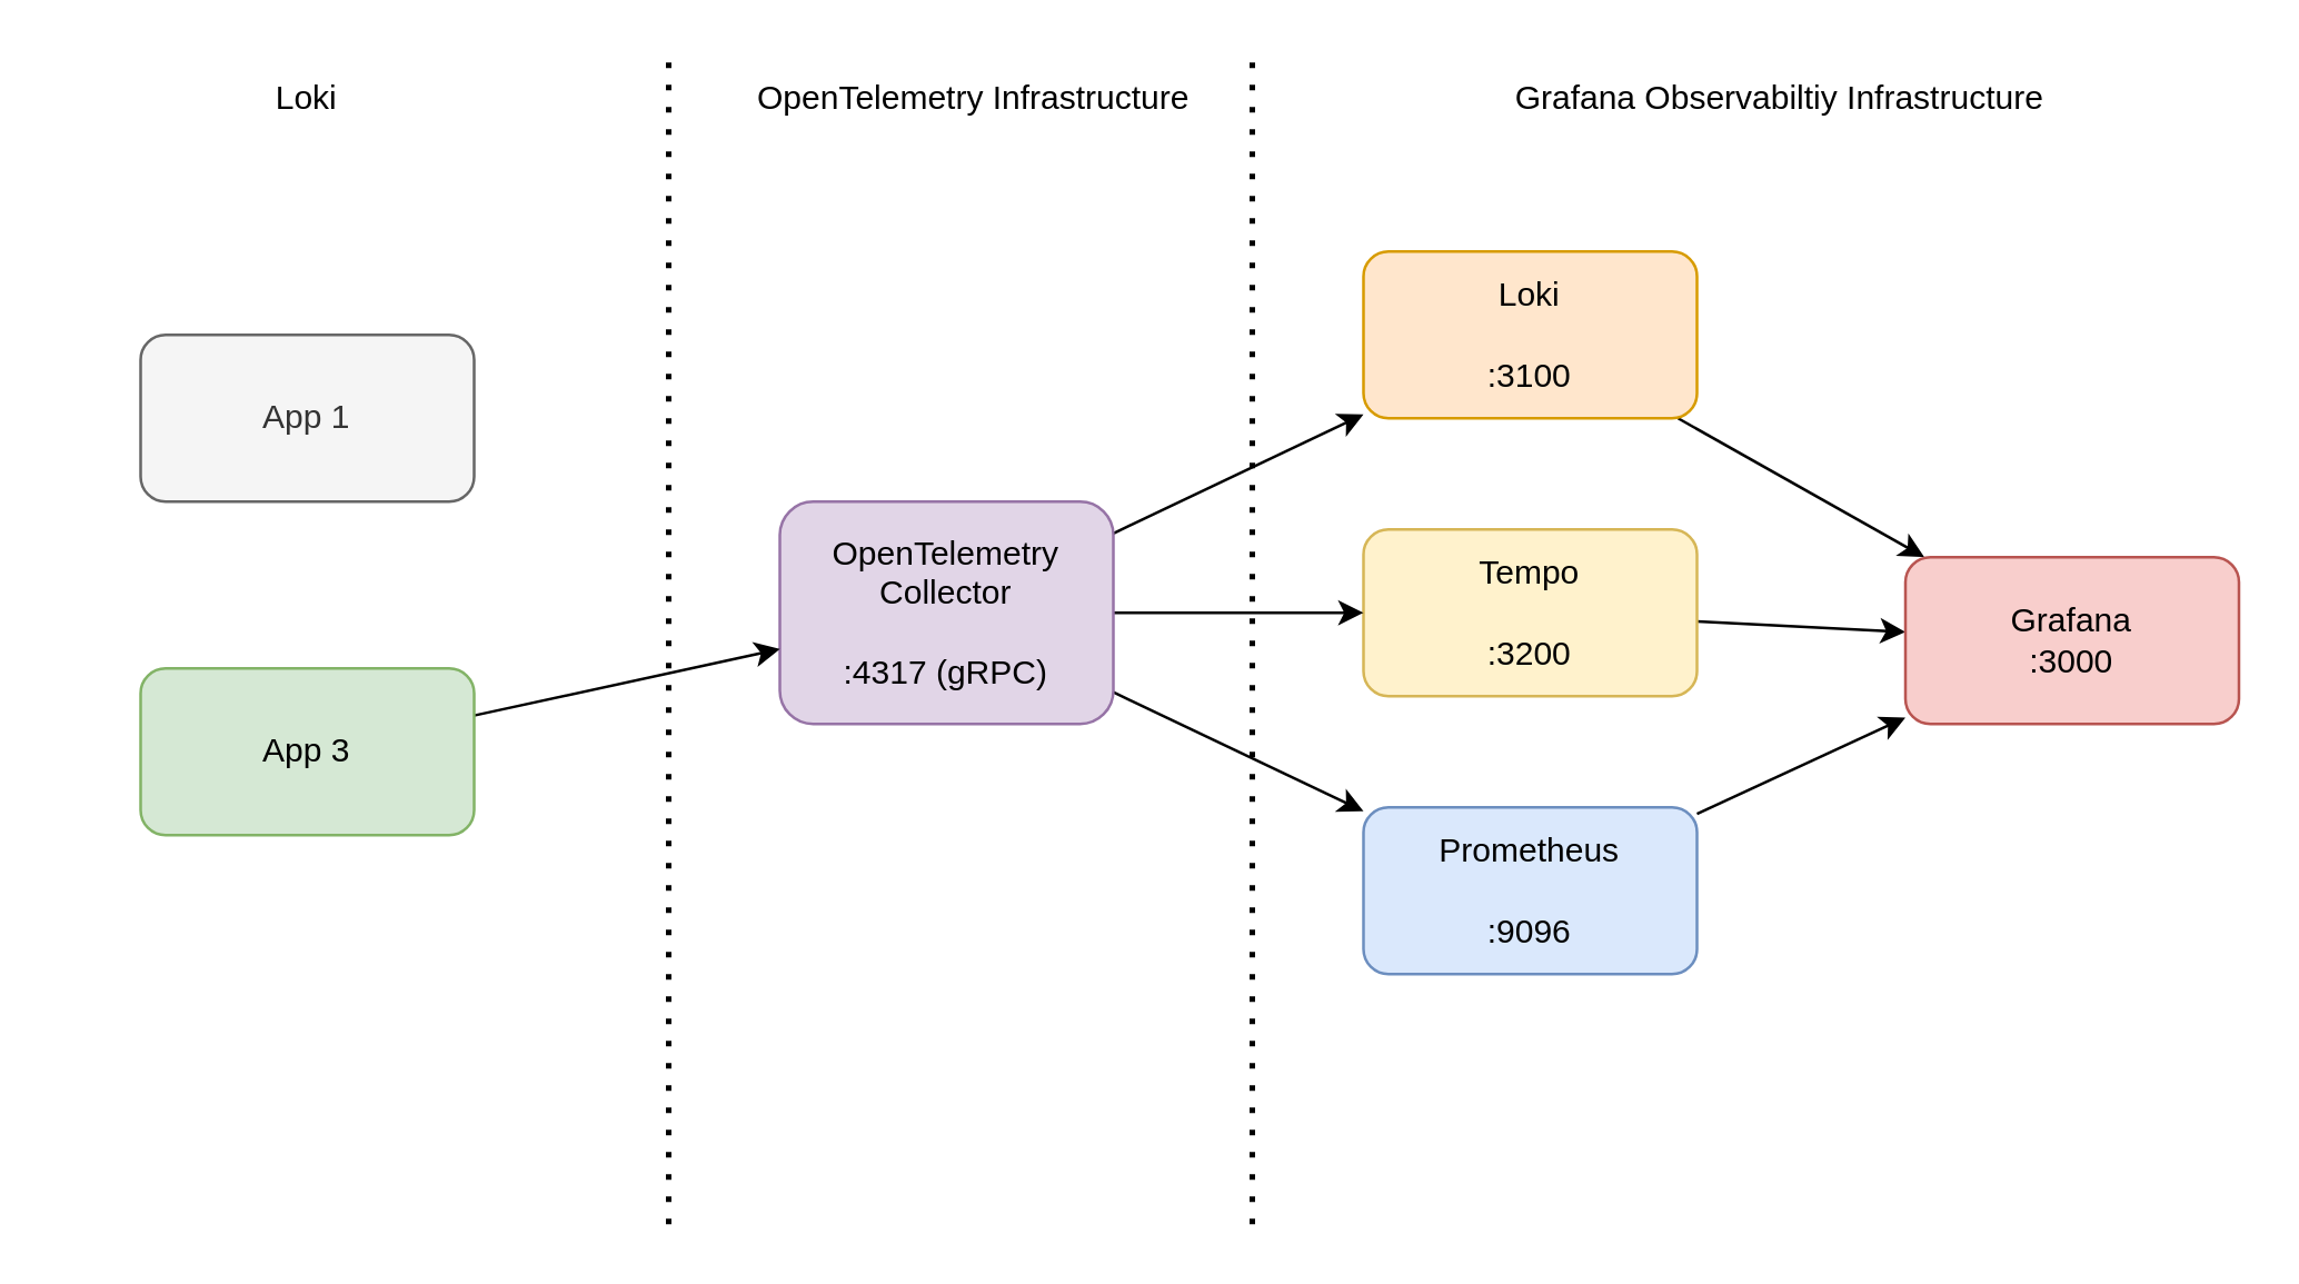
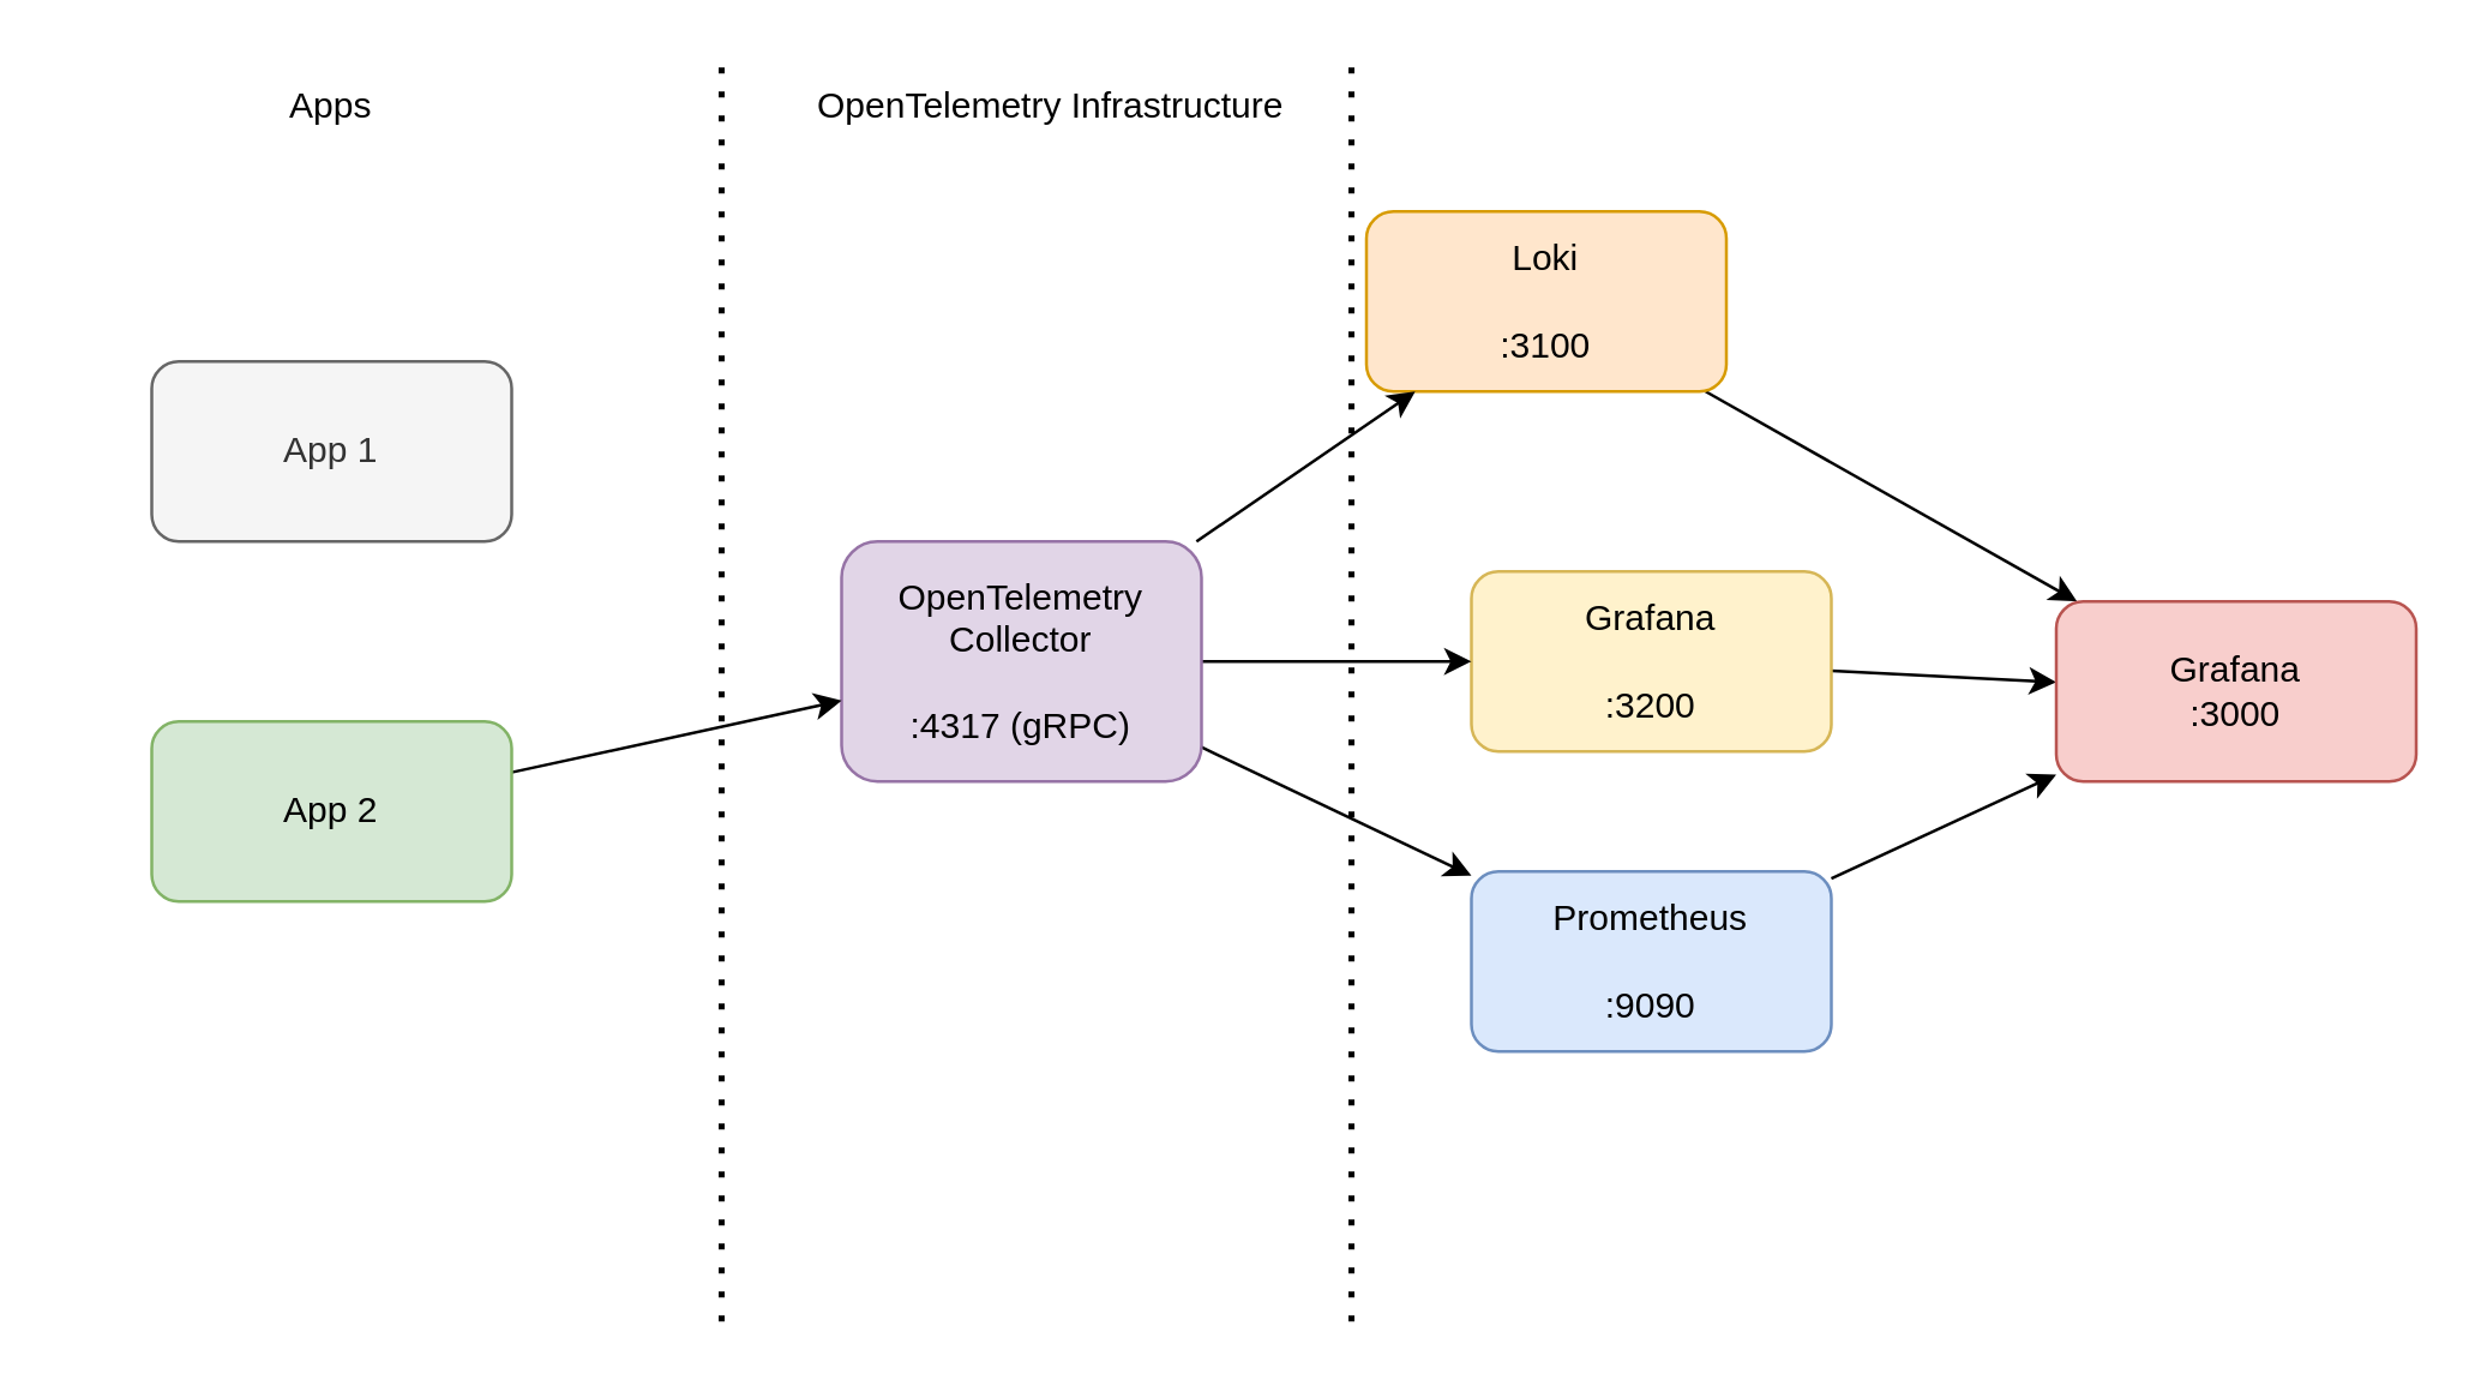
  <mxCell id="0" />
  <mxCell id="1" parent="0" />
  <mxCell id="2" value="App 1" style="rounded=1;whiteSpace=wrap;html=1;fillColor=#f5f5f5;fontColor=#333333;strokeColor=#666666;" parent="1" vertex="1"><mxGeometry x="50" y="120" width="120" height="60" as="geometry" /></mxCell>
  <mxCell id="3" value="" style="rounded=0;orthogonalLoop=1;jettySize=auto;html=1;" parent="1" source="4" target="9" edge="1"><mxGeometry relative="1" as="geometry"><mxPoint x="690" y="320" as="targetPoint" /></mxGeometry></mxCell>
- <mxCell id="4" value="Prometheus&lt;br&gt;&lt;br&gt;:9096" style="rounded=1;whiteSpace=wrap;html=1;fillColor=#dae8fc;strokeColor=#6c8ebf;" parent="1" vertex="1"><mxGeometry x="490" y="290" width="120" height="60" as="geometry" /></mxCell>
+ <mxCell id="4" value="Prometheus&lt;br&gt;&lt;br&gt;:9090" style="rounded=1;whiteSpace=wrap;html=1;fillColor=#dae8fc;strokeColor=#6c8ebf;" parent="1" vertex="1"><mxGeometry x="490" y="290" width="120" height="60" as="geometry" /></mxCell>
  <mxCell id="5" value="" style="rounded=0;orthogonalLoop=1;jettySize=auto;html=1;" parent="1" source="6" target="9" edge="1"><mxGeometry relative="1" as="geometry"><mxPoint x="690" y="120" as="targetPoint" /></mxGeometry></mxCell>
- <mxCell id="6" value="Loki&lt;br&gt;&lt;br&gt;:3100" style="rounded=1;whiteSpace=wrap;html=1;fillColor=#ffe6cc;strokeColor=#d79b00;" parent="1" vertex="1"><mxGeometry x="490" y="90" width="120" height="60" as="geometry" /></mxCell>
+ <mxCell id="6" value="Loki&lt;br&gt;&lt;br&gt;:3100" style="rounded=1;whiteSpace=wrap;html=1;fillColor=#ffe6cc;strokeColor=#d79b00;" parent="1" vertex="1"><mxGeometry x="455" y="70" width="120" height="60" as="geometry" /></mxCell>
  <mxCell id="7" value="" style="rounded=0;orthogonalLoop=1;jettySize=auto;html=1;" parent="1" source="8" target="9" edge="1"><mxGeometry relative="1" as="geometry" /></mxCell>
- <mxCell id="8" value="Tempo&lt;br&gt;&lt;br&gt;:3200" style="rounded=1;whiteSpace=wrap;html=1;fillColor=#fff2cc;strokeColor=#d6b656;" parent="1" vertex="1"><mxGeometry x="490" y="190" width="120" height="60" as="geometry" /></mxCell>
+ <mxCell id="8" value="Grafana&lt;br&gt;&lt;br&gt;:3200" style="rounded=1;whiteSpace=wrap;html=1;fillColor=#fff2cc;strokeColor=#d6b656;" parent="1" vertex="1"><mxGeometry x="490" y="190" width="120" height="60" as="geometry" /></mxCell>
  <mxCell id="9" value="Grafana&lt;br&gt;:3000" style="rounded=1;whiteSpace=wrap;html=1;fillColor=#f8cecc;strokeColor=#b85450;" parent="1" vertex="1"><mxGeometry x="685" y="200" width="120" height="60" as="geometry" /></mxCell>
  <mxCell id="10" value="" style="rounded=0;orthogonalLoop=1;jettySize=auto;html=1;" parent="1" source="13" target="6" edge="1"><mxGeometry relative="1" as="geometry" /></mxCell>
  <mxCell id="11" value="" style="rounded=0;orthogonalLoop=1;jettySize=auto;html=1;" parent="1" source="13" target="4" edge="1"><mxGeometry relative="1" as="geometry" /></mxCell>
  <mxCell id="12" value="" style="edgeStyle=orthogonalEdgeStyle;rounded=0;orthogonalLoop=1;jettySize=auto;html=1;" parent="1" source="13" target="8" edge="1"><mxGeometry relative="1" as="geometry" /></mxCell>
  <mxCell id="13" value="OpenTelemetry Collector&lt;br&gt;&lt;br&gt;&lt;div style=&quot;&quot;&gt;&lt;span style=&quot;background-color: initial;&quot;&gt;:4317 (gRPC)&lt;/span&gt;&lt;/div&gt;" style="rounded=1;whiteSpace=wrap;html=1;fillColor=#e1d5e7;strokeColor=#9673a6;" parent="1" vertex="1"><mxGeometry x="280" y="180" width="120" height="80" as="geometry" /></mxCell>
  <mxCell id="14" value="" style="endArrow=none;dashed=1;html=1;dashPattern=1 3;strokeWidth=2;rounded=0;" parent="1" edge="1"><mxGeometry width="50" height="50" relative="1" as="geometry"><mxPoint x="240" y="440" as="sourcePoint" /><mxPoint x="240" y="20" as="targetPoint" /></mxGeometry></mxCell>
  <mxCell id="15" value="" style="endArrow=none;dashed=1;html=1;dashPattern=1 3;strokeWidth=2;rounded=0;" parent="1" edge="1"><mxGeometry width="50" height="50" relative="1" as="geometry"><mxPoint x="450" y="440" as="sourcePoint" /><mxPoint x="450" y="20" as="targetPoint" /></mxGeometry></mxCell>
  <mxCell id="16" value="" style="rounded=0;orthogonalLoop=1;jettySize=auto;html=1;" parent="1" source="17" target="13" edge="1"><mxGeometry relative="1" as="geometry" /></mxCell>
- <mxCell id="17" value="App 3" style="rounded=1;whiteSpace=wrap;html=1;fillColor=#d5e8d4;strokeColor=#82b366;" parent="1" vertex="1"><mxGeometry x="50" y="240" width="120" height="60" as="geometry" /></mxCell>
- <mxCell id="18" value="Grafana Observabiltiy Infrastructure" style="text;html=1;strokeColor=none;fillColor=none;align=center;verticalAlign=middle;whiteSpace=wrap;rounded=0;" parent="1" vertex="1"><mxGeometry x="510" y="20" width="260" height="30" as="geometry" /></mxCell>
+ <mxCell id="17" value="App 2" style="rounded=1;whiteSpace=wrap;html=1;fillColor=#d5e8d4;strokeColor=#82b366;" parent="1" vertex="1"><mxGeometry x="50" y="240" width="120" height="60" as="geometry" /></mxCell>
  <mxCell id="19" value="OpenTelemetry Infrastructure" style="text;html=1;strokeColor=none;fillColor=none;align=center;verticalAlign=middle;whiteSpace=wrap;rounded=0;" parent="1" vertex="1"><mxGeometry x="220" y="20" width="260" height="30" as="geometry" /></mxCell>
- <mxCell id="20" value="Loki" style="text;html=1;strokeColor=none;fillColor=none;align=center;verticalAlign=middle;whiteSpace=wrap;rounded=0;" parent="1" vertex="1"><mxGeometry x="20" y="20" width="180" height="30" as="geometry" /></mxCell>
+ <mxCell id="20" value="Apps" style="text;html=1;strokeColor=none;fillColor=none;align=center;verticalAlign=middle;whiteSpace=wrap;rounded=0;" parent="1" vertex="1"><mxGeometry x="20" y="20" width="180" height="30" as="geometry" /></mxCell>
